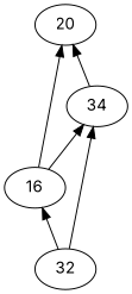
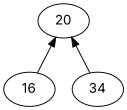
  digraph {
    fontname=Inter
    rankdir=BT
    node [fontname=Inter]
    edge [fontname=Inter]
    16
    20
    n3 [label=34]
-   32
    16 -> 20
-   16 -> n3
    n3 -> 20
-   32 -> 16
-   32 -> n3
  }
